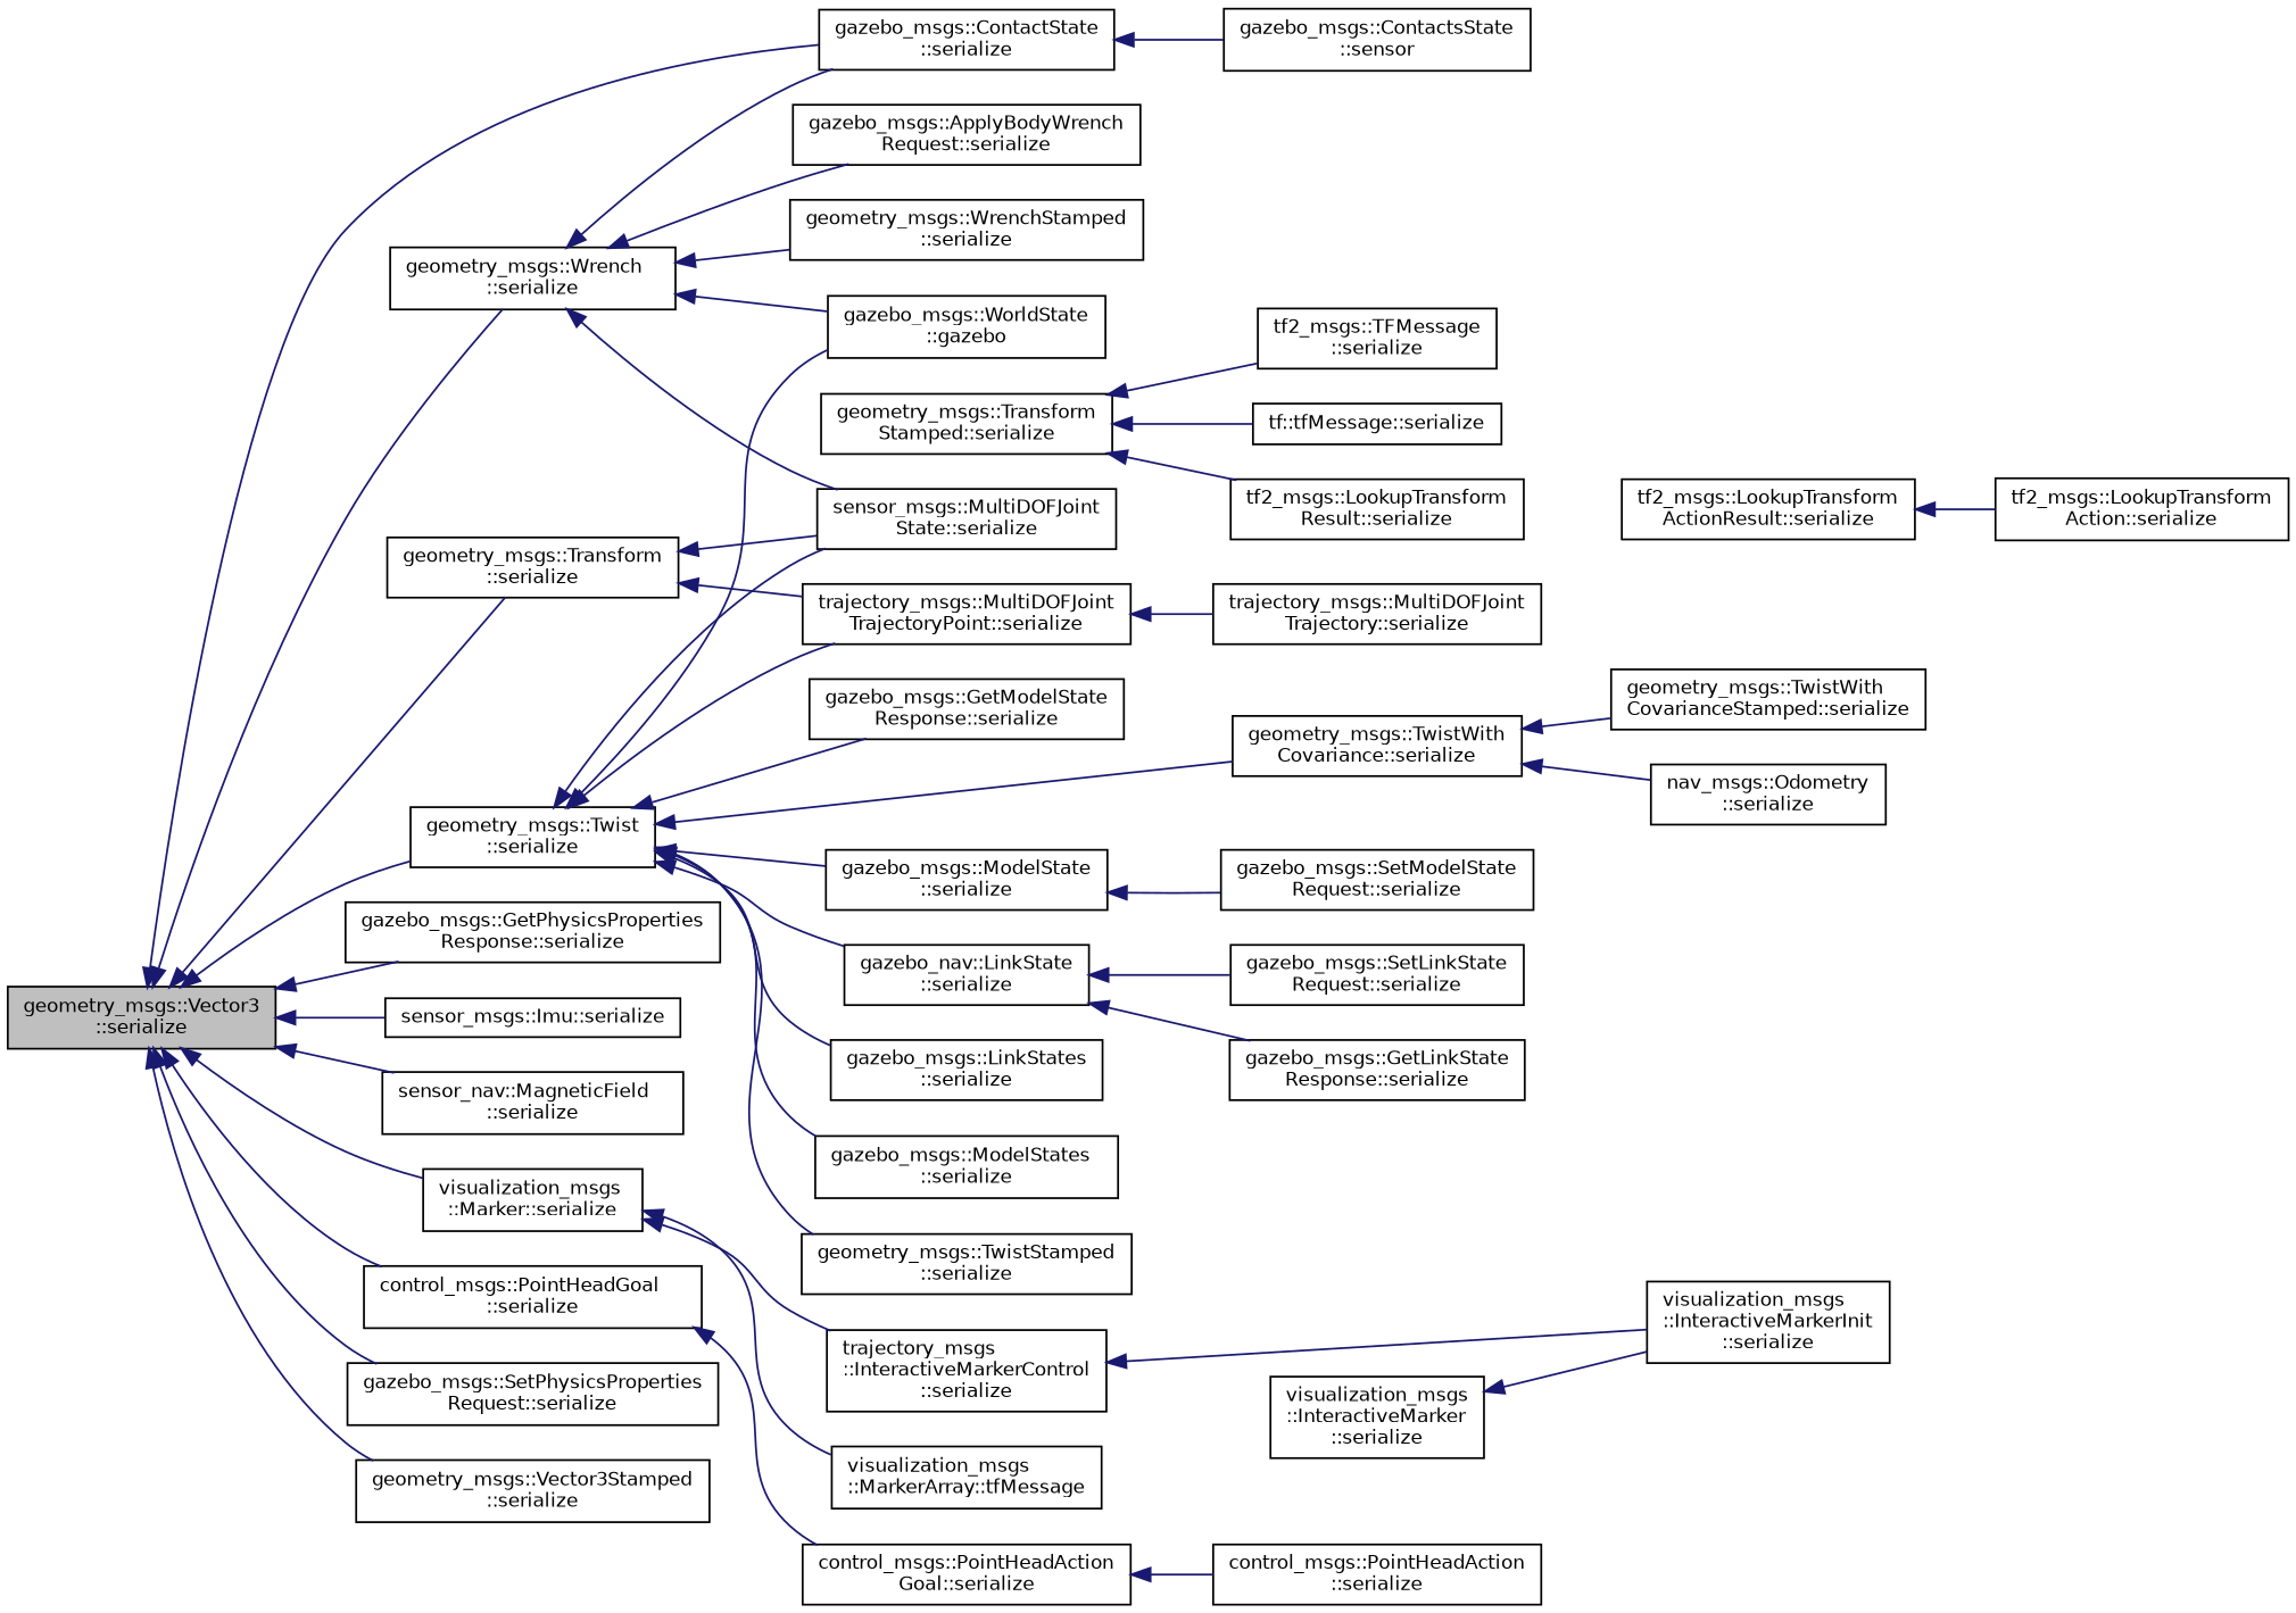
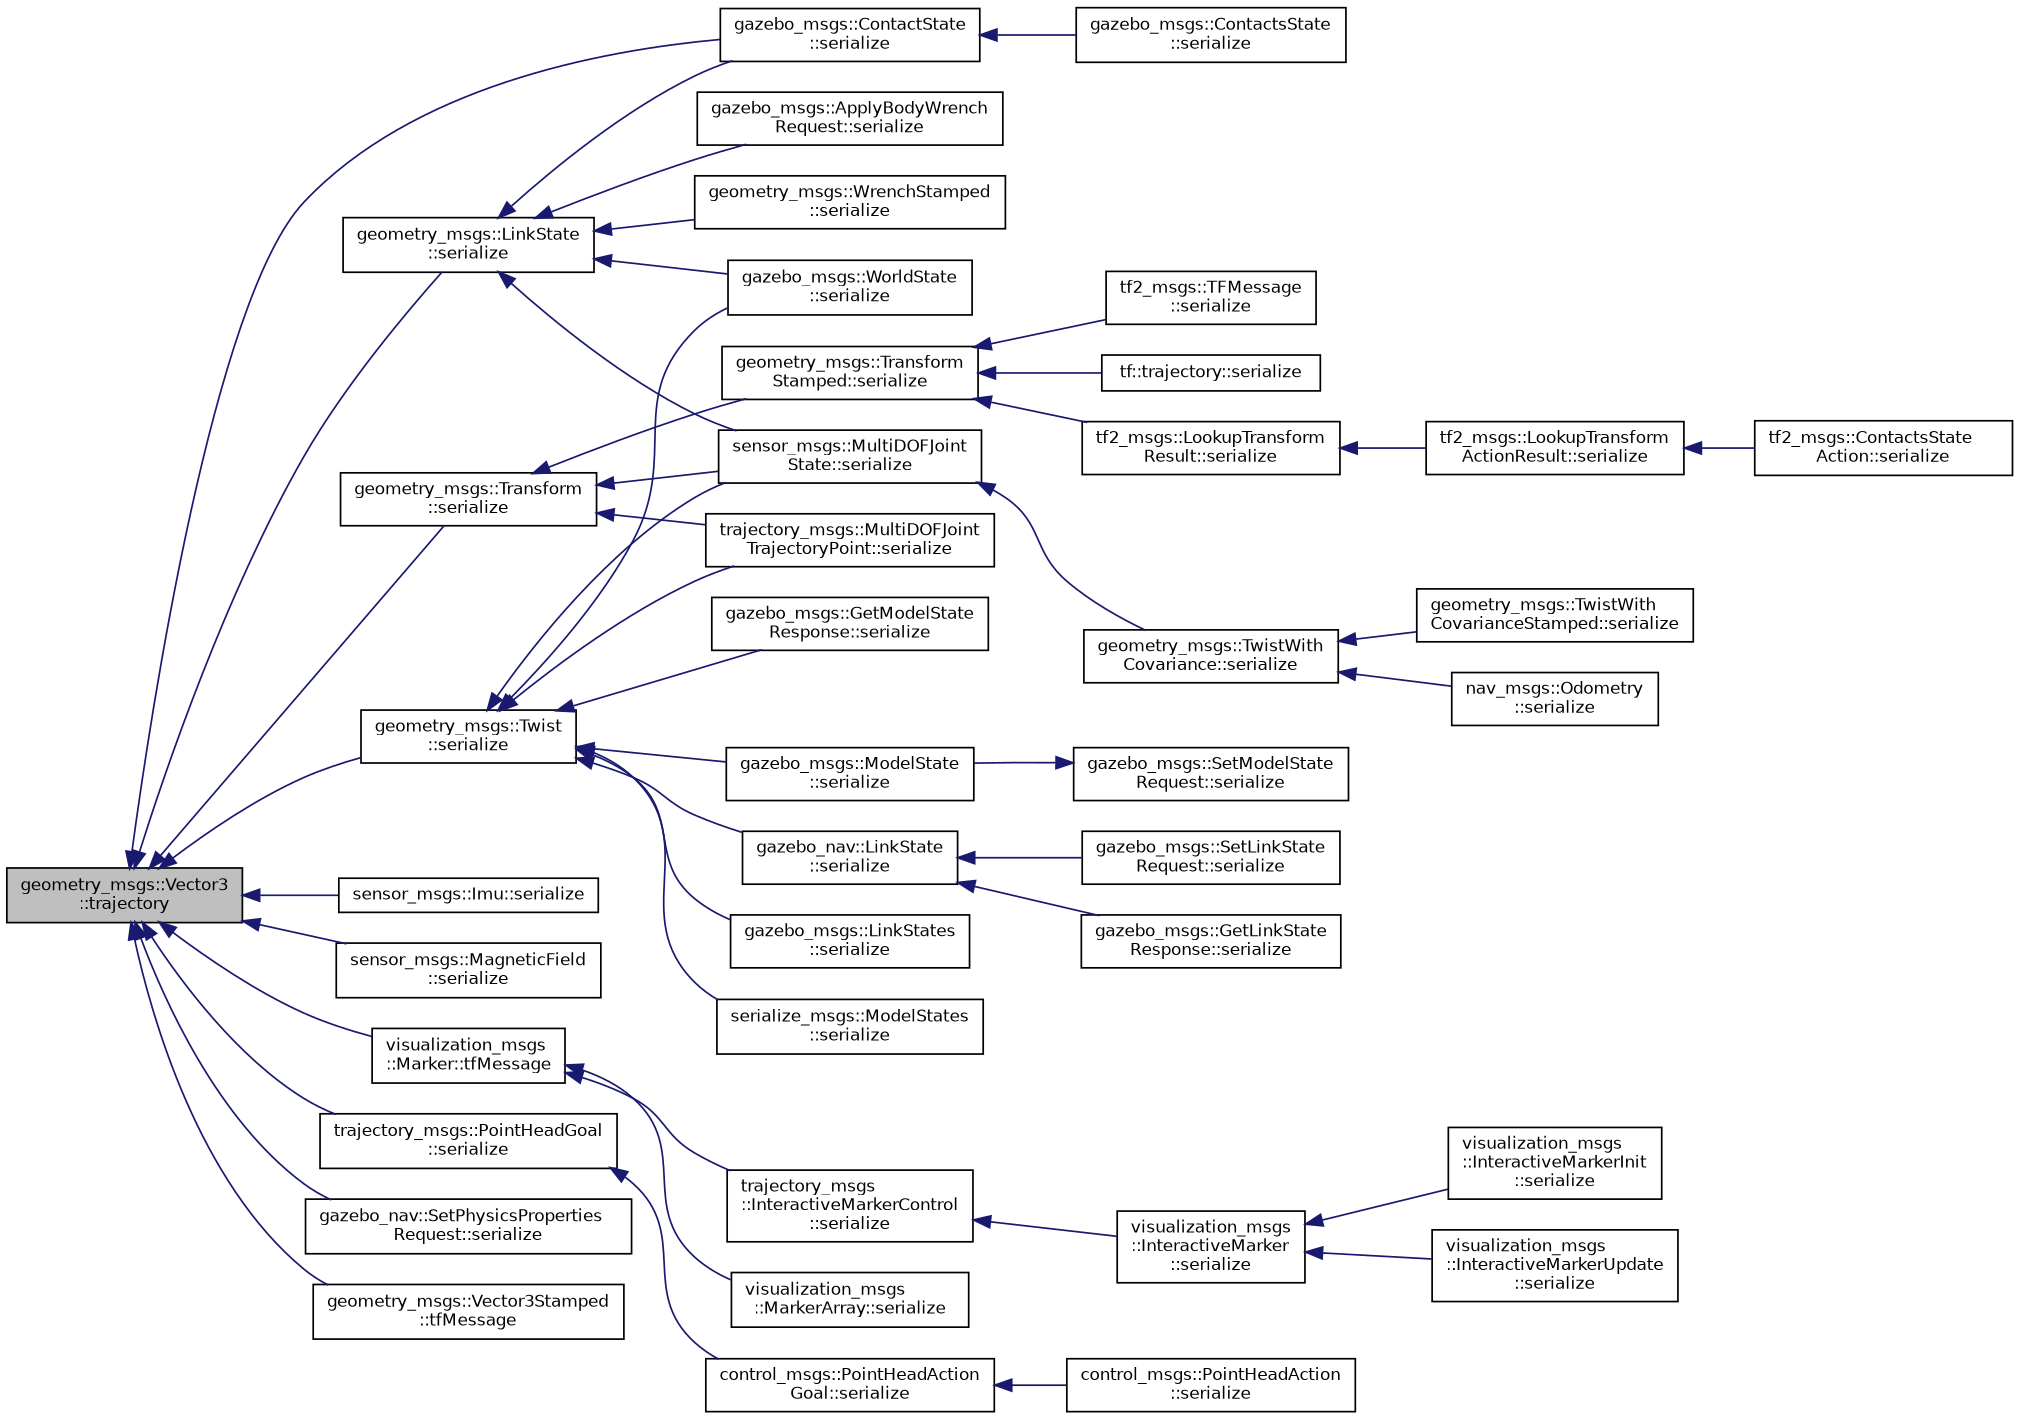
  digraph {
    rankdir=LR
    node [color=black fillcolor=white fontname=Helvetica fontsize=10 shape=record style=filled]
    edge [color=midnightblue dir=back fontname=Helvetica fontsize=10 labelfontname=Helvetica labelfontsize=10 style=solid]
-   n1 [fillcolor=grey75 fontcolor=black height=0.2 label="geometry_msgs::Vector3\l::serialize" width=0.4]
+   n1 [fillcolor=grey75 fontcolor=black height=0.2 label="geometry_msgs::Vector3\l::trajectory" width=0.4]
    n2 [height=0.2 label="gazebo_msgs::ContactState\l::serialize" width=0.4]
-   n3 [height=0.2 label="gazebo_msgs::GetPhysicsProperties\lResponse::serialize" width=0.4]
    n4 [height=0.2 label="sensor_msgs::Imu::serialize" width=0.4]
-   n5 [height=0.2 label="sensor_nav::MagneticField\l::serialize" width=0.4]
-   n6 [height=0.2 label="visualization_msgs\l::Marker::serialize" width=0.4]
-   n7 [height=0.2 label="control_msgs::PointHeadGoal\l::serialize" width=0.4]
-   n8 [height=0.2 label="gazebo_msgs::SetPhysicsProperties\lRequest::serialize" width=0.4]
+   n5 [height=0.2 label="sensor_msgs::MagneticField\l::serialize" width=0.4]
+   n6 [height=0.2 label="visualization_msgs\l::Marker::tfMessage" width=0.4]
+   n7 [height=0.2 label="trajectory_msgs::PointHeadGoal\l::serialize" width=0.4]
+   n8 [height=0.2 label="gazebo_nav::SetPhysicsProperties\lRequest::serialize" width=0.4]
    n9 [height=0.2 label="geometry_msgs::Transform\l::serialize" width=0.4]
    n10 [height=0.2 label="geometry_msgs::Twist\l::serialize" width=0.4]
-   n11 [height=0.2 label="geometry_msgs::Vector3Stamped\l::serialize" width=0.4]
-   n12 [height=0.2 label="geometry_msgs::Wrench\l::serialize" width=0.4]
-   n13 [height=0.2 label="gazebo_msgs::ContactsState\l::sensor" width=0.4]
+   n11 [height=0.2 label="geometry_msgs::Vector3Stamped\l::tfMessage" width=0.4]
+   n12 [height=0.2 label="geometry_msgs::LinkState\l::serialize" width=0.4]
+   n13 [height=0.2 label="gazebo_msgs::ContactsState\l::serialize" width=0.4]
    n14 [height=0.2 label="trajectory_msgs\l::InteractiveMarkerControl\l::serialize" width=0.4]
-   n15 [height=0.2 label="visualization_msgs\l::MarkerArray::tfMessage" width=0.4]
+   n15 [height=0.2 label="visualization_msgs\l::MarkerArray::serialize" width=0.4]
    n16 [height=0.2 label="control_msgs::PointHeadAction\lGoal::serialize" width=0.4]
    n17 [height=0.2 label="sensor_msgs::MultiDOFJoint\lState::serialize" width=0.4]
    n18 [height=0.2 label="trajectory_msgs::MultiDOFJoint\lTrajectoryPoint::serialize" width=0.4]
    n19 [height=0.2 label="geometry_msgs::Transform\lStamped::serialize" width=0.4]
    n20 [height=0.2 label="gazebo_msgs::GetModelState\lResponse::serialize" width=0.4]
    n21 [height=0.2 label="gazebo_nav::LinkState\l::serialize" width=0.4]
    n22 [height=0.2 label="gazebo_msgs::LinkStates\l::serialize" width=0.4]
    n23 [height=0.2 label="gazebo_msgs::ModelState\l::serialize" width=0.4]
-   n24 [height=0.2 label="gazebo_msgs::ModelStates\l::serialize" width=0.4]
-   n25 [height=0.2 label="geometry_msgs::TwistStamped\l::serialize" width=0.4]
+   n24 [height=0.2 label="serialize_msgs::ModelStates\l::serialize" width=0.4]
    n26 [height=0.2 label="geometry_msgs::TwistWith\lCovariance::serialize" width=0.4]
-   n27 [height=0.2 label="gazebo_msgs::WorldState\l::gazebo" width=0.4]
+   n27 [height=0.2 label="gazebo_msgs::WorldState\l::serialize" width=0.4]
    n28 [height=0.2 label="gazebo_msgs::ApplyBodyWrench\lRequest::serialize" width=0.4]
    n29 [height=0.2 label="geometry_msgs::WrenchStamped\l::serialize" width=0.4]
    n30 [height=0.2 label="visualization_msgs\l::InteractiveMarker\l::serialize" width=0.4]
    n31 [height=0.2 label="visualization_msgs\l::InteractiveMarkerInit\l::serialize" width=0.4]
+   n32 [height=0.2 label="visualization_msgs\l::InteractiveMarkerUpdate\l::serialize" width=0.4]
    n33 [height=0.2 label="control_msgs::PointHeadAction\l::serialize" width=0.4]
-   n34 [height=0.2 label="trajectory_msgs::MultiDOFJoint\lTrajectory::serialize" width=0.4]
    n35 [height=0.2 label="tf2_msgs::LookupTransform\lResult::serialize" width=0.4]
    n36 [height=0.2 label="tf2_msgs::TFMessage\l::serialize" width=0.4]
-   n37 [height=0.2 label="tf::tfMessage::serialize" width=0.4]
+   n37 [height=0.2 label="tf::trajectory::serialize" width=0.4]
    n38 [height=0.2 label="tf2_msgs::LookupTransform\lActionResult::serialize" width=0.4]
-   n39 [height=0.2 label="tf2_msgs::LookupTransform\lAction::serialize" width=0.4]
+   n39 [height=0.2 label="tf2_msgs::ContactsState\lAction::serialize" width=0.4]
    n40 [height=0.2 label="gazebo_msgs::GetLinkState\lResponse::serialize" width=0.4]
    n41 [height=0.2 label="gazebo_msgs::SetLinkState\lRequest::serialize" width=0.4]
    n42 [height=0.2 label="gazebo_msgs::SetModelState\lRequest::serialize" width=0.4]
    n43 [height=0.2 label="nav_msgs::Odometry\l::serialize" width=0.4]
    n44 [height=0.2 label="geometry_msgs::TwistWith\lCovarianceStamped::serialize" width=0.4]
    n1 -> n2
-   n1 -> n3
    n1 -> n4
    n1 -> n5
    n1 -> n6
    n1 -> n7
    n1 -> n8
    n1 -> n9
    n1 -> n10
    n1 -> n11
    n1 -> n12
    n2 -> n13
    n6 -> n14
    n6 -> n15
    n7 -> n16
    n9 -> n17
    n9 -> n18
+   n9 -> n19
    n10 -> n17
    n10 -> n18
    n10 -> n20
    n10 -> n21
    n10 -> n22
    n10 -> n23
    n10 -> n24
-   n10 -> n25
-   n10 -> n26
+   n17 -> n26
    n10 -> n27
    n12 -> n2
    n12 -> n17
    n12 -> n27
    n12 -> n28
    n12 -> n29
-   n14 -> n31
+   n14 -> n30
    n16 -> n33
-   n18 -> n34
    n19 -> n35
    n19 -> n36
    n19 -> n37
    n21 -> n40
    n21 -> n41
-   n23 -> n42
+   n42 -> n23
    n26 -> n43
    n26 -> n44
    n30 -> n31
+   n30 -> n32
+   n35 -> n38
    n38 -> n39
  }
